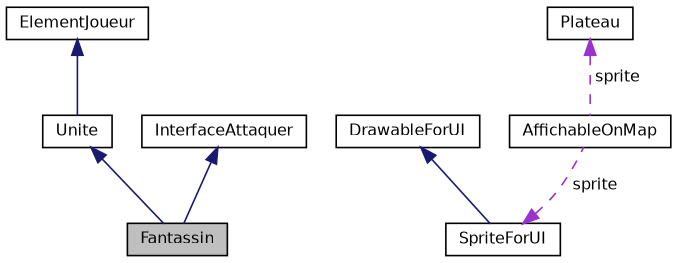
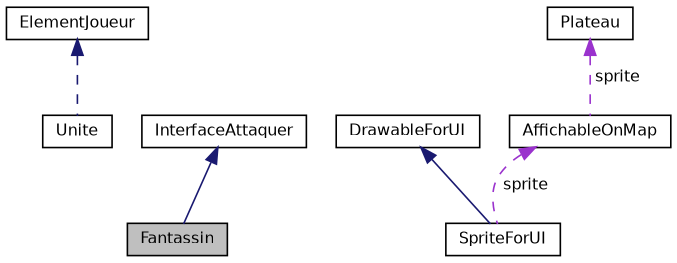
  digraph {
    node [color=black fillcolor=white fontname=Helvetica fontsize=10 shape=record style=filled]
    edge [color=midnightblue dir=back fontname=Helvetica fontsize=10 labelfontname=Helvetica labelfontsize=10 style=solid]
    n1 [fillcolor=grey75 fontcolor=black height=0.2 label=Fantassin width=0.4]
    n2 [height=0.2 label=Unite width=0.4]
    n3 [height=0.2 label=ElementJoueur width=0.4]
    n4 [height=0.2 label=AffichableOnMap width=0.4]
    n5 [height=0.2 label=SpriteForUI width=0.4]
    n6 [height=0.2 label=DrawableForUI width=0.4]
    n7 [height=0.2 label=Plateau width=0.4]
    n8 [height=0.2 label=InterfaceAttaquer width=0.4]
-   n2 -> n1
-   n3 -> n2
-   n5 -> n4 [color=darkorchid3 label=" sprite" style=dashed]
+   n3 -> n2 [style=dashed]
+   n4 -> n5 [color=darkorchid3 label=" sprite" style=dashed]
    n6 -> n5
    n7 -> n4 [color=darkorchid3 label=" sprite" style=dashed]
    n8 -> n1
  }
